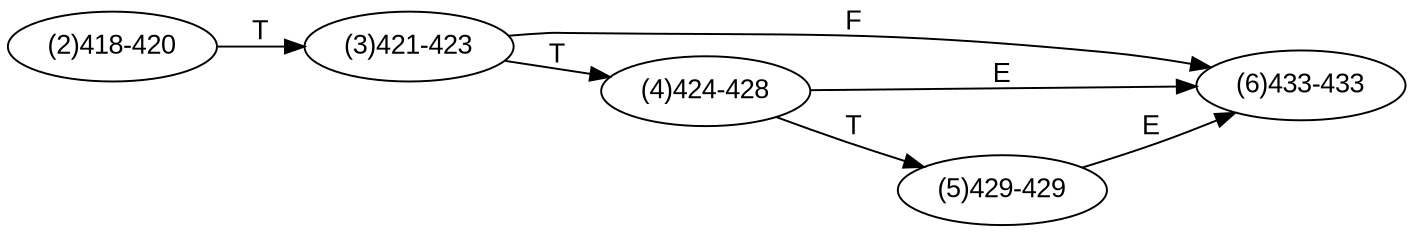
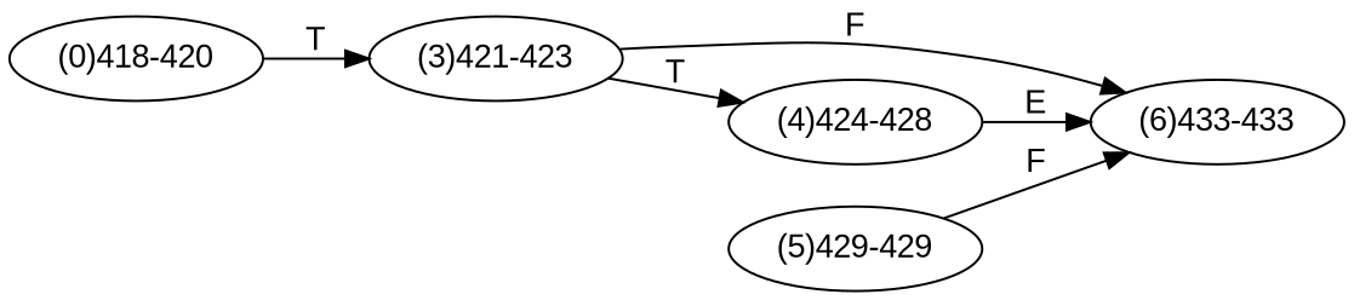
  digraph {
    fontname="Liberation Sans"
    rankdir=LR
    node [fontname="Liberation Sans"]
    edge [fontname="Liberation Sans"]
-   n1 [label="(2)418-420"]
+   n1 [label="(0)418-420"]
    n2 [label="(3)421-423"]
    n3 [label="(6)433-433"]
    n4 [label="(4)424-428"]
    n5 [label="(5)429-429"]
    n1 -> n2 [label=T]
    n2 -> n3 [label=F]
    n2 -> n4 [label=T]
    n4 -> n3 [label=E]
-   n4 -> n5 [label=T]
-   n5 -> n3 [label=E]
+   n5 -> n3 [label=F]
  }
